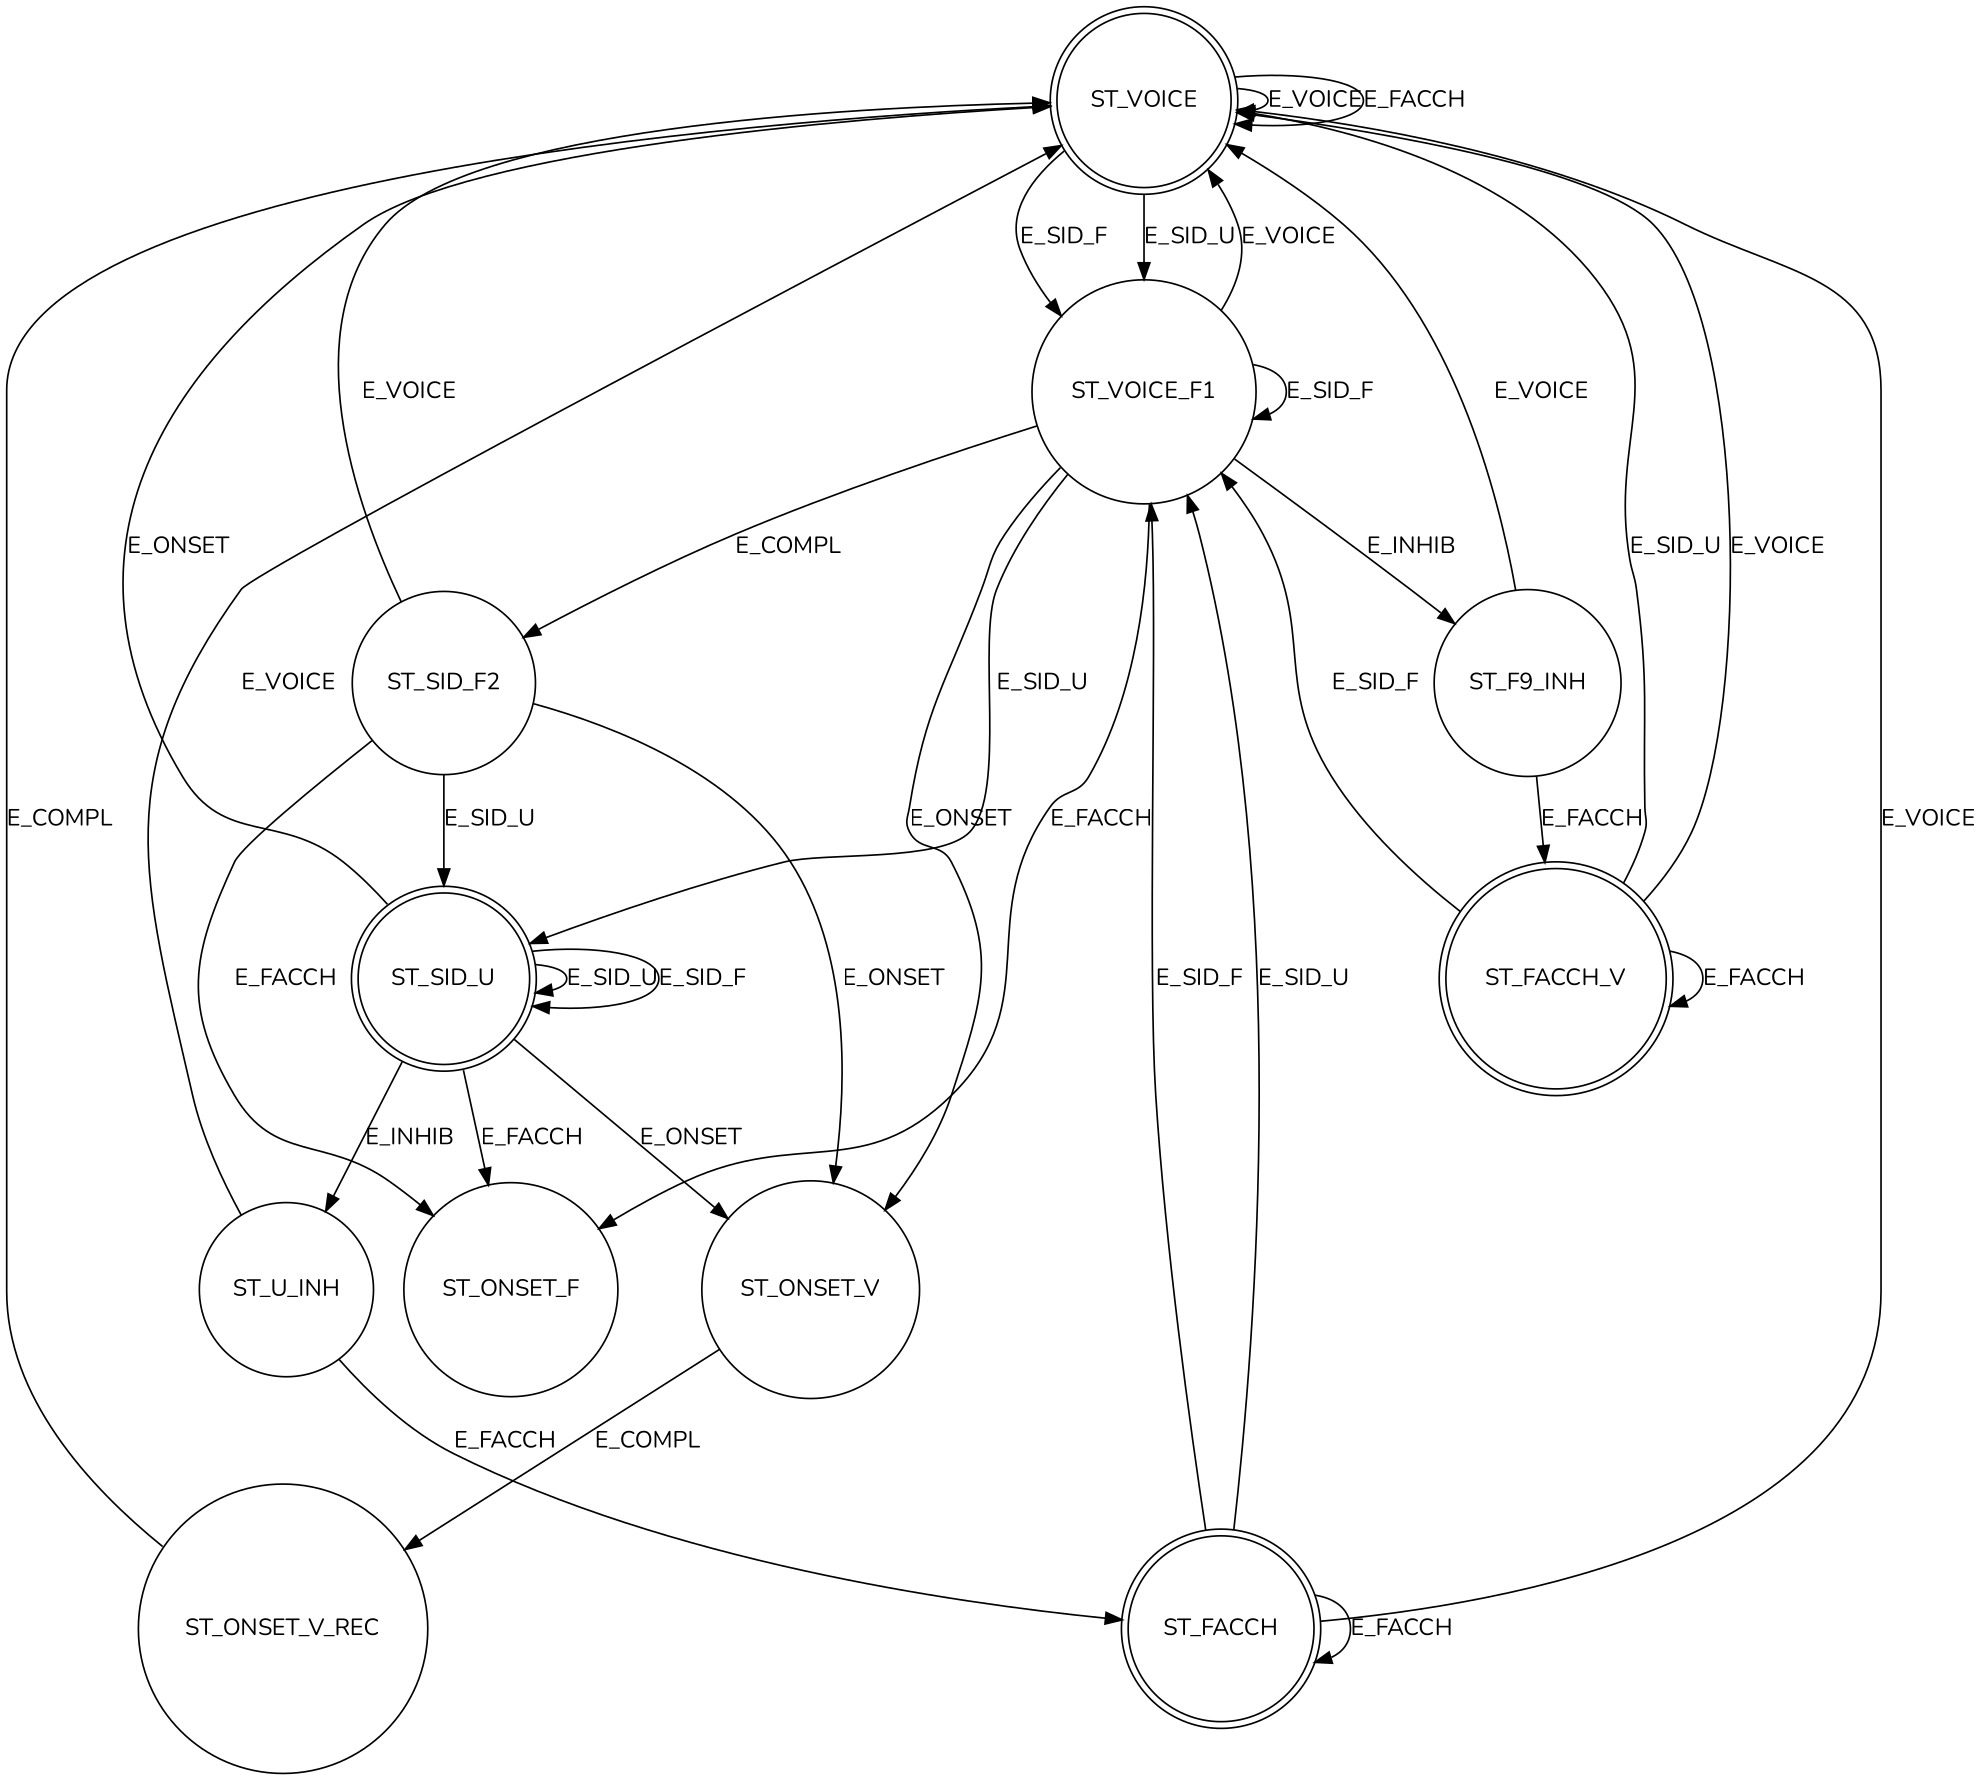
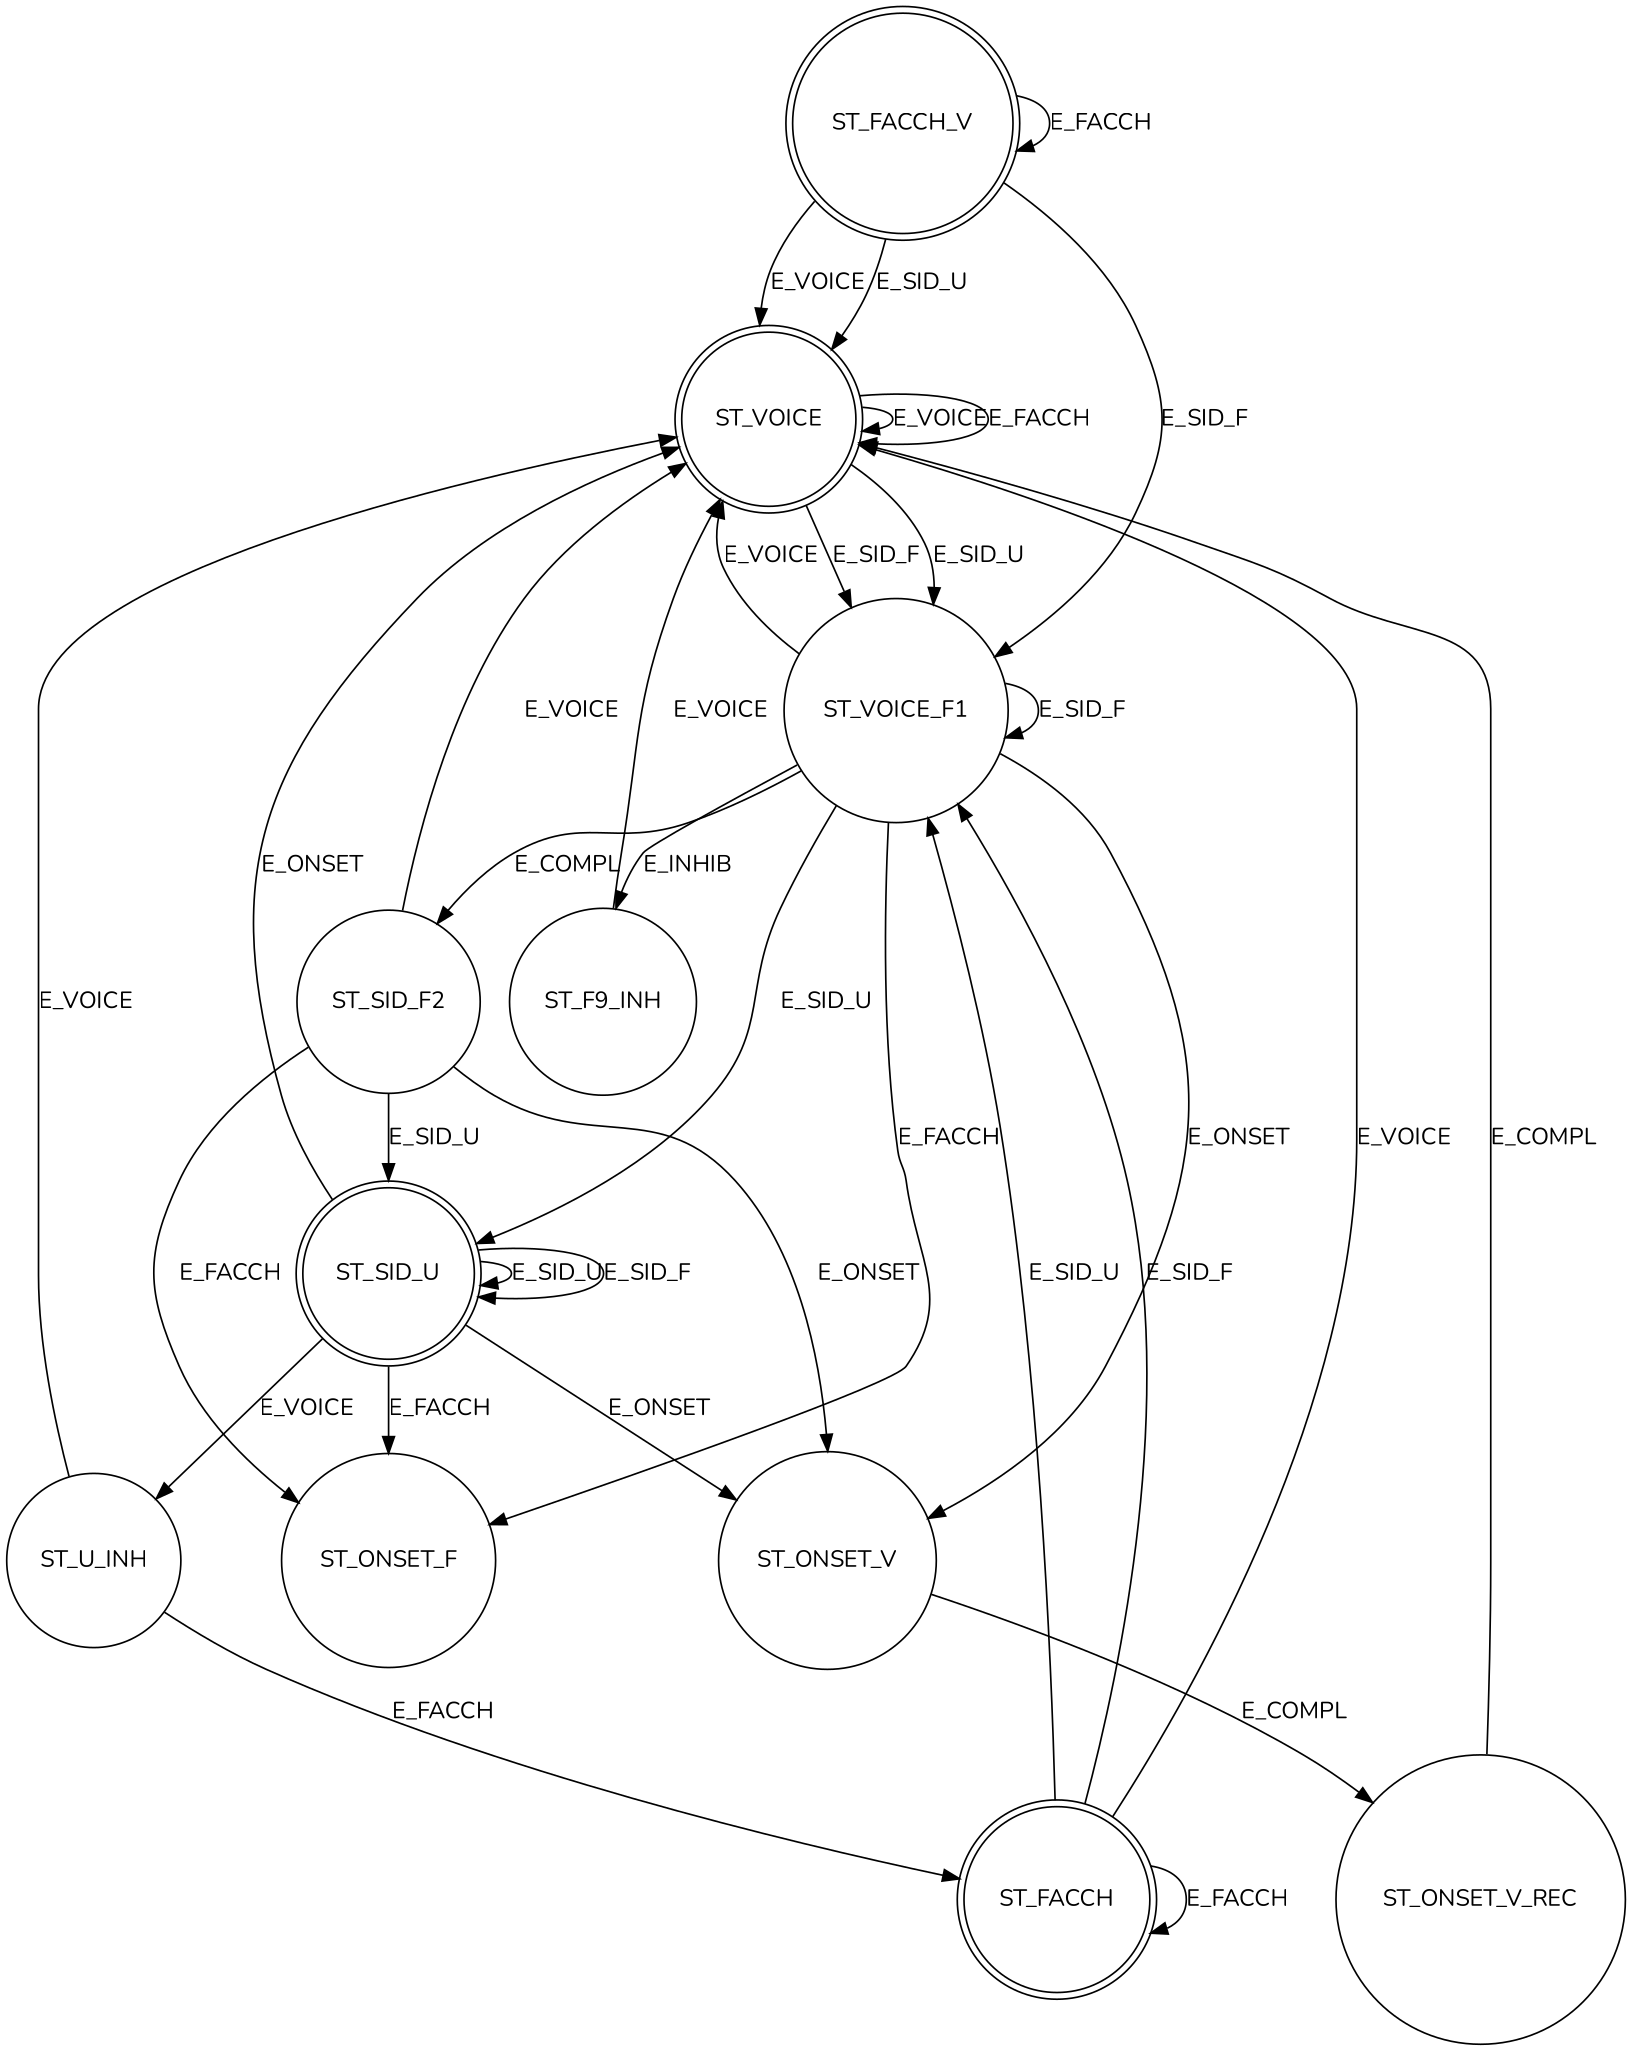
  digraph {
    fontname=Nunito
    node [fontname=Nunito shape=circle]
    edge [fontname=Nunito]
    ST_VOICE [shape=doublecircle]
    n2 [label=ST_VOICE_F1]
    ST_SID_U [shape=doublecircle]
    ST_ONSET_F
    ST_ONSET_V
    ST_SID_F2
    n7 [label=ST_F9_INH]
    ST_FACCH_V [shape=doublecircle]
    ST_FACCH [shape=doublecircle]
    ST_U_INH
    ST_ONSET_V_REC
    ST_VOICE -> ST_VOICE [label=E_VOICE]
    ST_VOICE -> ST_VOICE [label=E_FACCH]
    ST_VOICE -> n2 [label=E_SID_F]
    ST_VOICE -> n2 [label=E_SID_U]
    n2 -> ST_VOICE [label=E_VOICE]
    n2 -> n2 [label=E_SID_F]
    n2 -> ST_SID_U [label=E_SID_U]
    n2 -> ST_ONSET_F [label=E_FACCH]
    n2 -> ST_ONSET_V [label=E_ONSET]
    n2 -> ST_SID_F2 [label=E_COMPL]
    n2 -> n7 [label=E_INHIB]
    ST_SID_U -> ST_VOICE [label=E_ONSET]
    ST_SID_U -> ST_SID_U [label=E_SID_U]
    ST_SID_U -> ST_SID_U [label=E_SID_F]
    ST_SID_U -> ST_ONSET_F [label=E_FACCH]
    ST_SID_U -> ST_ONSET_V [label=E_ONSET]
-   ST_SID_U -> ST_U_INH [label=E_INHIB]
+   ST_SID_U -> ST_U_INH [label=E_VOICE]
    ST_ONSET_V -> ST_ONSET_V_REC [label=E_COMPL]
    ST_SID_F2 -> ST_VOICE [label=E_VOICE]
    ST_SID_F2 -> ST_SID_U [label=E_SID_U]
    ST_SID_F2 -> ST_ONSET_F [label=E_FACCH]
    ST_SID_F2 -> ST_ONSET_V [label=E_ONSET]
    n7 -> ST_VOICE [label=E_VOICE]
-   n7 -> ST_FACCH_V [label=E_FACCH]
    ST_FACCH_V -> ST_VOICE [label=E_VOICE]
    ST_FACCH_V -> ST_VOICE [label=E_SID_U]
    ST_FACCH_V -> n2 [label=E_SID_F]
    ST_FACCH_V -> ST_FACCH_V [label=E_FACCH]
    ST_FACCH -> ST_VOICE [label=E_VOICE]
    ST_FACCH -> n2 [label=E_SID_U]
    ST_FACCH -> n2 [label=E_SID_F]
    ST_FACCH -> ST_FACCH [label=E_FACCH]
    ST_U_INH -> ST_VOICE [label=E_VOICE]
    ST_U_INH -> ST_FACCH [label=E_FACCH]
    ST_ONSET_V_REC -> ST_VOICE [label=E_COMPL]
  }
